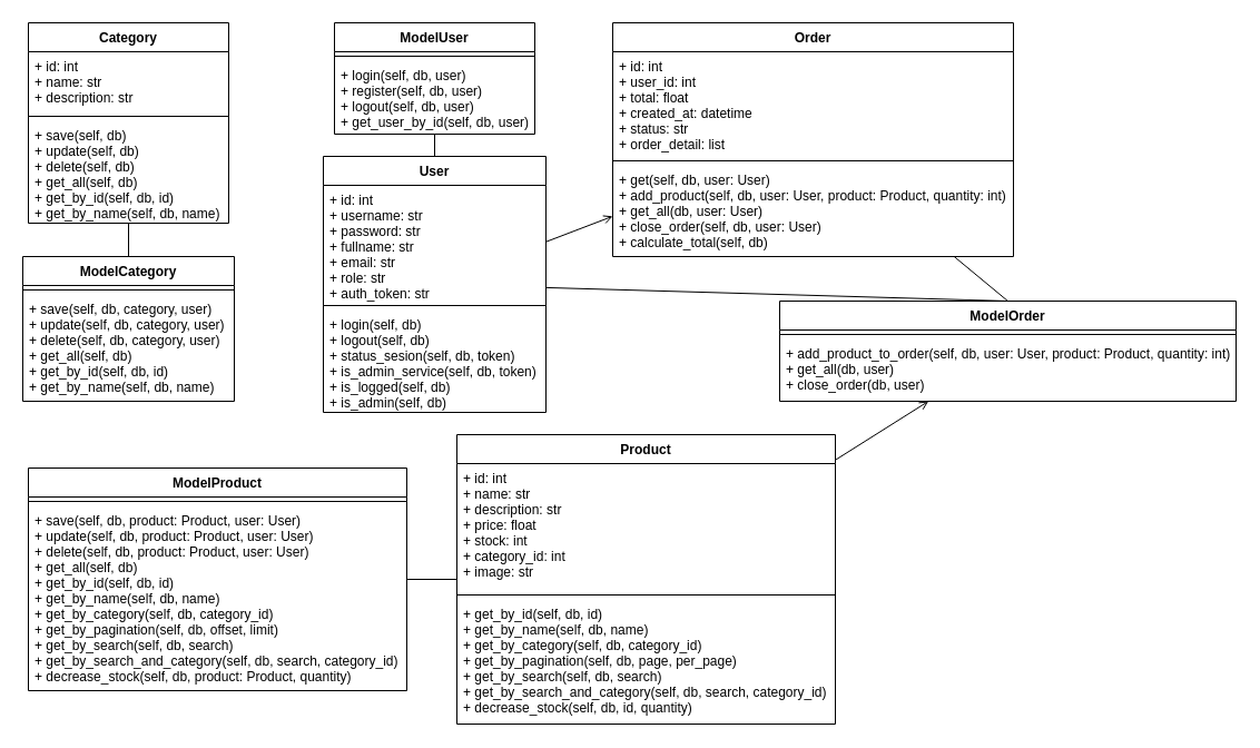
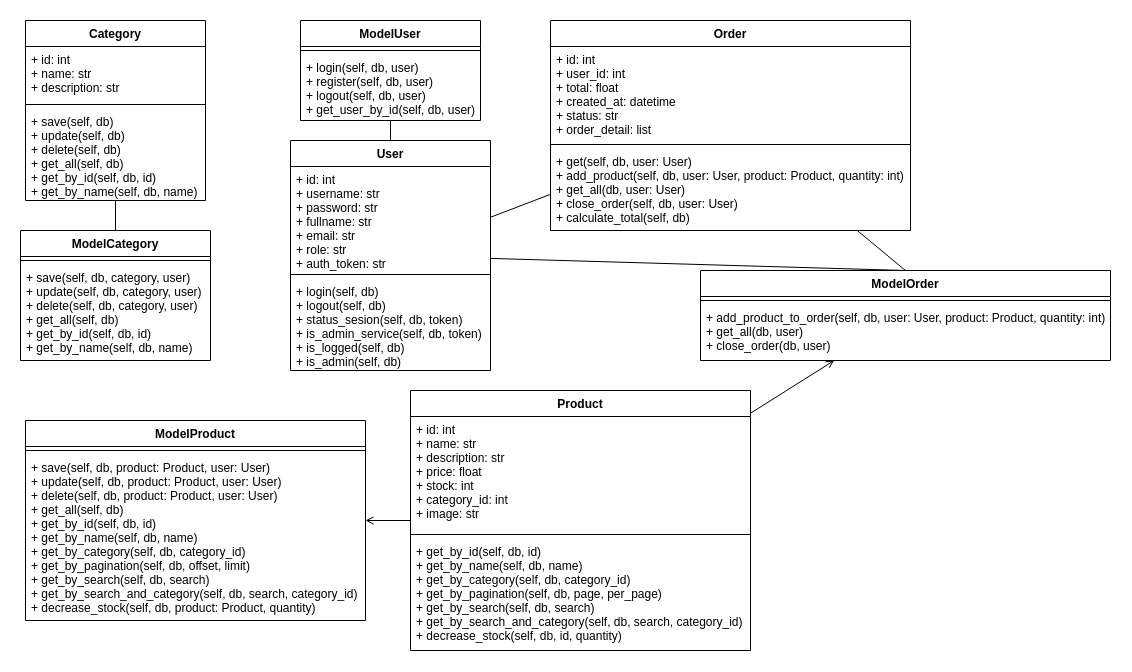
  <mxCell id="0" />
  <mxCell id="1" parent="0" />
  <mxCell id="2" value="ModelUser" style="swimlane;fontStyle=1;align=center;verticalAlign=top;childLayout=stackLayout;horizontal=1;startSize=26;horizontalStack=0;resizeParent=1;resizeParentMax=0;resizeLast=0;collapsible=1;marginBottom=0;" vertex="1" parent="1"><mxGeometry x="300" y="20" width="180" height="100" as="geometry" /></mxCell>
  <mxCell id="3" value="" style="line;strokeWidth=1;fillColor=none;align=left;verticalAlign=middle;spacingTop=-1;spacingLeft=3;spacingRight=3;rotatable=0;labelPosition=right;points=[];portConstraint=eastwest;strokeColor=inherit;" vertex="1" parent="2"><mxGeometry y="26" width="180" height="8" as="geometry" /></mxCell>
  <mxCell id="4" value="+ login(self, db, user)&#10;+ register(self, db, user)&#10;+ logout(self, db, user)&#10;+ get_user_by_id(self, db, user)" style="text;strokeColor=none;fillColor=none;align=left;verticalAlign=top;spacingLeft=4;spacingRight=4;overflow=hidden;rotatable=0;points=[[0,0.5],[1,0.5]];portConstraint=eastwest;" vertex="1" parent="2"><mxGeometry y="34" width="180" height="66" as="geometry" /></mxCell>
  <mxCell id="5" value="ModelCategory" style="swimlane;fontStyle=1;align=center;verticalAlign=top;childLayout=stackLayout;horizontal=1;startSize=26;horizontalStack=0;resizeParent=1;resizeParentMax=0;resizeLast=0;collapsible=1;marginBottom=0;" vertex="1" parent="1"><mxGeometry x="20" y="230" width="190" height="130" as="geometry" /></mxCell>
  <mxCell id="6" value="" style="line;strokeWidth=1;fillColor=none;align=left;verticalAlign=middle;spacingTop=-1;spacingLeft=3;spacingRight=3;rotatable=0;labelPosition=right;points=[];portConstraint=eastwest;strokeColor=inherit;" vertex="1" parent="5"><mxGeometry y="26" width="190" height="8" as="geometry" /></mxCell>
  <mxCell id="7" value="+ save(self, db, category, user)&#10;+ update(self, db, category, user)&#10;+ delete(self, db, category, user)&#10;+ get_all(self, db)&#10;+ get_by_id(self, db, id)&#10;+ get_by_name(self, db, name)" style="text;strokeColor=none;fillColor=none;align=left;verticalAlign=top;spacingLeft=4;spacingRight=4;overflow=hidden;rotatable=0;points=[[0,0.5],[1,0.5]];portConstraint=eastwest;" vertex="1" parent="5"><mxGeometry y="34" width="190" height="96" as="geometry" /></mxCell>
  <mxCell id="8" value="ModelOrder" style="swimlane;fontStyle=1;align=center;verticalAlign=top;childLayout=stackLayout;horizontal=1;startSize=26;horizontalStack=0;resizeParent=1;resizeParentMax=0;resizeLast=0;collapsible=1;marginBottom=0;" vertex="1" parent="1"><mxGeometry x="700" y="270" width="410" height="90" as="geometry" /></mxCell>
  <mxCell id="9" value="" style="line;strokeWidth=1;fillColor=none;align=left;verticalAlign=middle;spacingTop=-1;spacingLeft=3;spacingRight=3;rotatable=0;labelPosition=right;points=[];portConstraint=eastwest;strokeColor=inherit;" vertex="1" parent="8"><mxGeometry y="26" width="410" height="8" as="geometry" /></mxCell>
  <mxCell id="10" value="+ add_product_to_order(self, db, user: User, product: Product, quantity: int)&#10;+ get_all(db, user)&#10;+ close_order(db, user)" style="text;strokeColor=none;fillColor=none;align=left;verticalAlign=top;spacingLeft=4;spacingRight=4;overflow=hidden;rotatable=0;points=[[0,0.5],[1,0.5]];portConstraint=eastwest;" vertex="1" parent="8"><mxGeometry y="34" width="410" height="56" as="geometry" /></mxCell>
  <mxCell id="11" value="ModelProduct" style="swimlane;fontStyle=1;align=center;verticalAlign=top;childLayout=stackLayout;horizontal=1;startSize=26;horizontalStack=0;resizeParent=1;resizeParentMax=0;resizeLast=0;collapsible=1;marginBottom=0;" vertex="1" parent="1"><mxGeometry x="25" y="420" width="340" height="200" as="geometry" /></mxCell>
  <mxCell id="12" value="" style="line;strokeWidth=1;fillColor=none;align=left;verticalAlign=middle;spacingTop=-1;spacingLeft=3;spacingRight=3;rotatable=0;labelPosition=right;points=[];portConstraint=eastwest;strokeColor=inherit;" vertex="1" parent="11"><mxGeometry y="26" width="340" height="8" as="geometry" /></mxCell>
  <mxCell id="13" value="+ save(self, db, product: Product, user: User)&#10;+ update(self, db, product: Product, user: User)&#10;+ delete(self, db, product: Product, user: User)&#10;+ get_all(self, db)&#10;+ get_by_id(self, db, id)&#10;+ get_by_name(self, db, name)&#10;+ get_by_category(self, db, category_id)&#10;+ get_by_pagination(self, db, offset, limit)&#10;+ get_by_search(self, db, search)&#10;+ get_by_search_and_category(self, db, search, category_id)&#10;+ decrease_stock(self, db, product: Product, quantity)" style="text;strokeColor=none;fillColor=none;align=left;verticalAlign=top;spacingLeft=4;spacingRight=4;overflow=hidden;rotatable=0;points=[[0,0.5],[1,0.5]];portConstraint=eastwest;" vertex="1" parent="11"><mxGeometry y="34" width="340" height="166" as="geometry" /></mxCell>
  <mxCell id="14" style="rounded=0;orthogonalLoop=1;jettySize=auto;html=1;endArrow=none;endFill=0;elbow=vertical;" edge="1" parent="1" source="15" target="5"><mxGeometry relative="1" as="geometry" /></mxCell>
  <mxCell id="15" value="Category" style="swimlane;fontStyle=1;align=center;verticalAlign=top;childLayout=stackLayout;horizontal=1;startSize=26;horizontalStack=0;resizeParent=1;resizeParentMax=0;resizeLast=0;collapsible=1;marginBottom=0;" vertex="1" parent="1"><mxGeometry x="25" y="20" width="180" height="180" as="geometry" /></mxCell>
  <mxCell id="16" value="+ id: int&#10;+ name: str&#10;+ description: str" style="text;strokeColor=none;fillColor=none;align=left;verticalAlign=top;spacingLeft=4;spacingRight=4;overflow=hidden;rotatable=0;points=[[0,0.5],[1,0.5]];portConstraint=eastwest;" vertex="1" parent="15"><mxGeometry y="26" width="180" height="54" as="geometry" /></mxCell>
  <mxCell id="17" value="" style="line;strokeWidth=1;fillColor=none;align=left;verticalAlign=middle;spacingTop=-1;spacingLeft=3;spacingRight=3;rotatable=0;labelPosition=right;points=[];portConstraint=eastwest;strokeColor=inherit;" vertex="1" parent="15"><mxGeometry y="80" width="180" height="8" as="geometry" /></mxCell>
  <mxCell id="18" value="+ save(self, db)&#10;+ update(self, db)&#10;+ delete(self, db)&#10;+ get_all(self, db)&#10;+ get_by_id(self, db, id)&#10;+ get_by_name(self, db, name)" style="text;strokeColor=none;fillColor=none;align=left;verticalAlign=top;spacingLeft=4;spacingRight=4;overflow=hidden;rotatable=0;points=[[0,0.5],[1,0.5]];portConstraint=eastwest;" vertex="1" parent="15"><mxGeometry y="88" width="180" height="92" as="geometry" /></mxCell>
  <mxCell id="19" style="rounded=0;orthogonalLoop=1;jettySize=auto;html=1;endArrow=none;endFill=0;elbow=vertical;" edge="1" parent="1" source="22" target="2"><mxGeometry relative="1" as="geometry"><mxPoint x="190" y="-570" as="targetPoint" /></mxGeometry></mxCell>
  <mxCell id="20" style="rounded=0;orthogonalLoop=1;jettySize=auto;html=1;entryX=0.5;entryY=0;entryDx=0;entryDy=0;endArrow=none;endFill=0;elbow=vertical;" edge="1" parent="1" source="22" target="8"><mxGeometry relative="1" as="geometry"><mxPoint x="1100" y="-390" as="targetPoint" /></mxGeometry></mxCell>
- <mxCell id="21" style="rounded=0;orthogonalLoop=1;jettySize=auto;html=1;endArrow=open;endFill=0;elbow=vertical;" edge="1" parent="1" source="22" target="33"><mxGeometry relative="1" as="geometry" /></mxCell>
+ <mxCell id="21" style="rounded=0;orthogonalLoop=1;jettySize=auto;html=1;endArrow=none;endFill=0;elbow=vertical;" edge="1" parent="1" source="22" target="33"><mxGeometry relative="1" as="geometry" /></mxCell>
  <mxCell id="22" value="User" style="swimlane;fontStyle=1;align=center;verticalAlign=top;childLayout=stackLayout;horizontal=1;startSize=26;horizontalStack=0;resizeParent=1;resizeParentMax=0;resizeLast=0;collapsible=1;marginBottom=0;" vertex="1" parent="1"><mxGeometry x="290" y="140" width="200" height="230" as="geometry" /></mxCell>
  <mxCell id="23" value="+ id: int&#10;+ username: str&#10;+ password: str&#10;+ fullname: str&#10;+ email: str&#10;+ role: str&#10;+ auth_token: str" style="text;strokeColor=none;fillColor=none;align=left;verticalAlign=top;spacingLeft=4;spacingRight=4;overflow=hidden;rotatable=0;points=[[0,0.5],[1,0.5]];portConstraint=eastwest;" vertex="1" parent="22"><mxGeometry y="26" width="200" height="104" as="geometry" /></mxCell>
  <mxCell id="24" value="" style="line;strokeWidth=1;fillColor=none;align=left;verticalAlign=middle;spacingTop=-1;spacingLeft=3;spacingRight=3;rotatable=0;labelPosition=right;points=[];portConstraint=eastwest;strokeColor=inherit;" vertex="1" parent="22"><mxGeometry y="130" width="200" height="8" as="geometry" /></mxCell>
  <mxCell id="25" value="+ login(self, db)&#10;+ logout(self, db)&#10;+ status_sesion(self, db, token)&#10;+ is_admin_service(self, db, token)&#10;+ is_logged(self, db)&#10;+ is_admin(self, db)" style="text;strokeColor=none;fillColor=none;align=left;verticalAlign=top;spacingLeft=4;spacingRight=4;overflow=hidden;rotatable=0;points=[[0,0.5],[1,0.5]];portConstraint=eastwest;" vertex="1" parent="22"><mxGeometry y="138" width="200" height="92" as="geometry" /></mxCell>
- <mxCell id="26" style="rounded=0;orthogonalLoop=1;jettySize=auto;html=1;endArrow=none;endFill=0;elbow=vertical;" edge="1" parent="1" source="28" target="11"><mxGeometry relative="1" as="geometry" /></mxCell>
+ <mxCell id="26" style="rounded=0;orthogonalLoop=1;jettySize=auto;html=1;endArrow=open;endFill=0;elbow=vertical;" edge="1" parent="1" source="28" target="11"><mxGeometry relative="1" as="geometry" /></mxCell>
  <mxCell id="27" style="rounded=0;orthogonalLoop=1;jettySize=auto;html=1;endArrow=open;endFill=0;elbow=vertical;" edge="1" parent="1" source="28" target="8"><mxGeometry relative="1" as="geometry" /></mxCell>
  <mxCell id="28" value="Product" style="swimlane;fontStyle=1;align=center;verticalAlign=top;childLayout=stackLayout;horizontal=1;startSize=26;horizontalStack=0;resizeParent=1;resizeParentMax=0;resizeLast=0;collapsible=1;marginBottom=0;" vertex="1" parent="1"><mxGeometry x="410" y="390" width="340" height="260" as="geometry" /></mxCell>
  <mxCell id="29" value="+ id: int&#10;+ name: str&#10;+ description: str&#10;+ price: float&#10;+ stock: int&#10;+ category_id: int&#10;+ image: str" style="text;strokeColor=none;fillColor=none;align=left;verticalAlign=top;spacingLeft=4;spacingRight=4;overflow=hidden;rotatable=0;points=[[0,0.5],[1,0.5]];portConstraint=eastwest;" vertex="1" parent="28"><mxGeometry y="26" width="340" height="114" as="geometry" /></mxCell>
  <mxCell id="30" value="" style="line;strokeWidth=1;fillColor=none;align=left;verticalAlign=middle;spacingTop=-1;spacingLeft=3;spacingRight=3;rotatable=0;labelPosition=right;points=[];portConstraint=eastwest;strokeColor=inherit;" vertex="1" parent="28"><mxGeometry y="140" width="340" height="8" as="geometry" /></mxCell>
  <mxCell id="31" value="+ get_by_id(self, db, id)&#10;+ get_by_name(self, db, name)&#10;+ get_by_category(self, db, category_id)&#10;+ get_by_pagination(self, db, page, per_page)&#10;+ get_by_search(self, db, search)&#10;+ get_by_search_and_category(self, db, search, category_id)&#10;+ decrease_stock(self, db, id, quantity)" style="text;strokeColor=none;fillColor=none;align=left;verticalAlign=top;spacingLeft=4;spacingRight=4;overflow=hidden;rotatable=0;points=[[0,0.5],[1,0.5]];portConstraint=eastwest;" vertex="1" parent="28"><mxGeometry y="148" width="340" height="112" as="geometry" /></mxCell>
  <mxCell id="32" style="rounded=0;orthogonalLoop=1;jettySize=auto;html=1;entryX=0.5;entryY=0;entryDx=0;entryDy=0;endArrow=none;endFill=0;elbow=vertical;" edge="1" parent="1" source="33" target="8"><mxGeometry relative="1" as="geometry" /></mxCell>
  <mxCell id="33" value="Order" style="swimlane;fontStyle=1;align=center;verticalAlign=top;childLayout=stackLayout;horizontal=1;startSize=26;horizontalStack=0;resizeParent=1;resizeParentMax=0;resizeLast=0;collapsible=1;marginBottom=0;" vertex="1" parent="1"><mxGeometry x="550" y="20" width="360" height="210" as="geometry" /></mxCell>
  <mxCell id="34" value="+ id: int&#10;+ user_id: int&#10;+ total: float&#10;+ created_at: datetime&#10;+ status: str&#10;+ order_detail: list" style="text;strokeColor=none;fillColor=none;align=left;verticalAlign=top;spacingLeft=4;spacingRight=4;overflow=hidden;rotatable=0;points=[[0,0.5],[1,0.5]];portConstraint=eastwest;" vertex="1" parent="33"><mxGeometry y="26" width="360" height="94" as="geometry" /></mxCell>
  <mxCell id="35" value="" style="line;strokeWidth=1;fillColor=none;align=left;verticalAlign=middle;spacingTop=-1;spacingLeft=3;spacingRight=3;rotatable=0;labelPosition=right;points=[];portConstraint=eastwest;strokeColor=inherit;" vertex="1" parent="33"><mxGeometry y="120" width="360" height="8" as="geometry" /></mxCell>
  <mxCell id="36" value="+ get(self, db, user: User)&#10;+ add_product(self, db, user: User, product: Product, quantity: int)&#10;+ get_all(db, user: User)&#10;+ close_order(self, db, user: User)&#10;+ calculate_total(self, db)" style="text;strokeColor=none;fillColor=none;align=left;verticalAlign=top;spacingLeft=4;spacingRight=4;overflow=hidden;rotatable=0;points=[[0,0.5],[1,0.5]];portConstraint=eastwest;" vertex="1" parent="33"><mxGeometry y="128" width="360" height="82" as="geometry" /></mxCell>
